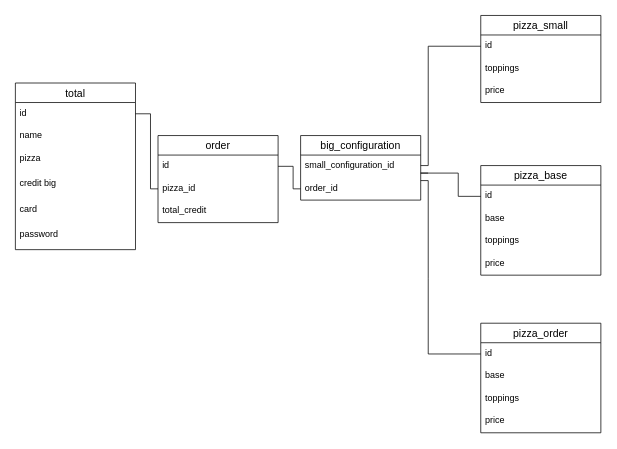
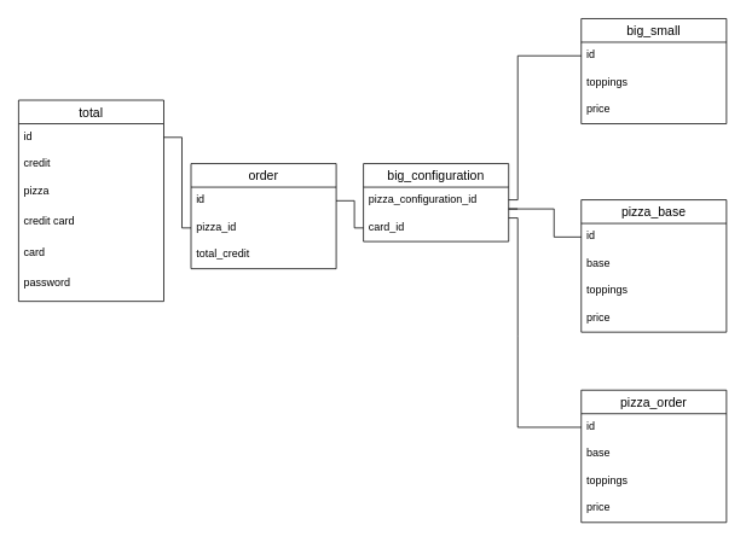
  <mxCell id="0" />
  <mxCell id="1" parent="0" />
  <mxCell id="2" value="pizza_order" style="swimlane;fontStyle=0;childLayout=stackLayout;horizontal=1;startSize=26;horizontalStack=0;resizeParent=1;resizeParentMax=0;resizeLast=0;collapsible=1;marginBottom=0;align=center;fontSize=14;" vertex="1" parent="1"><mxGeometry x="640" y="430" width="160" height="146" as="geometry" /></mxCell>
  <mxCell id="3" value="id" style="text;strokeColor=none;fillColor=none;spacingLeft=4;spacingRight=4;overflow=hidden;rotatable=0;points=[[0,0.5],[1,0.5]];portConstraint=eastwest;fontSize=12;" vertex="1" parent="2"><mxGeometry y="26" width="160" height="30" as="geometry" /></mxCell>
  <mxCell id="4" value="base" style="text;strokeColor=none;fillColor=none;spacingLeft=4;spacingRight=4;overflow=hidden;rotatable=0;points=[[0,0.5],[1,0.5]];portConstraint=eastwest;fontSize=12;" vertex="1" parent="2"><mxGeometry y="56" width="160" height="30" as="geometry" /></mxCell>
  <mxCell id="5" value="toppings" style="text;strokeColor=none;fillColor=none;spacingLeft=4;spacingRight=4;overflow=hidden;rotatable=0;points=[[0,0.5],[1,0.5]];portConstraint=eastwest;fontSize=12;" vertex="1" parent="2"><mxGeometry y="86" width="160" height="30" as="geometry" /></mxCell>
  <mxCell id="6" value="price" style="text;strokeColor=none;fillColor=none;spacingLeft=4;spacingRight=4;overflow=hidden;rotatable=0;points=[[0,0.5],[1,0.5]];portConstraint=eastwest;fontSize=12;" vertex="1" parent="2"><mxGeometry y="116" width="160" height="30" as="geometry" /></mxCell>
  <mxCell id="7" value="total" style="swimlane;fontStyle=0;childLayout=stackLayout;horizontal=1;startSize=26;horizontalStack=0;resizeParent=1;resizeParentMax=0;resizeLast=0;collapsible=1;marginBottom=0;align=center;fontSize=14;" vertex="1" parent="1"><mxGeometry x="20" y="110" width="160" height="222" as="geometry" /></mxCell>
  <mxCell id="8" value="id" style="text;strokeColor=none;fillColor=none;spacingLeft=4;spacingRight=4;overflow=hidden;rotatable=0;points=[[0,0.5],[1,0.5]];portConstraint=eastwest;fontSize=12;" vertex="1" parent="7"><mxGeometry y="26" width="160" height="30" as="geometry" /></mxCell>
- <mxCell id="9" value="name" style="text;strokeColor=none;fillColor=none;spacingLeft=4;spacingRight=4;overflow=hidden;rotatable=0;points=[[0,0.5],[1,0.5]];portConstraint=eastwest;fontSize=12;" vertex="1" parent="7"><mxGeometry y="56" width="160" height="30" as="geometry" /></mxCell>
+ <mxCell id="9" value="credit" style="text;strokeColor=none;fillColor=none;spacingLeft=4;spacingRight=4;overflow=hidden;rotatable=0;points=[[0,0.5],[1,0.5]];portConstraint=eastwest;fontSize=12;" vertex="1" parent="7"><mxGeometry y="56" width="160" height="30" as="geometry" /></mxCell>
  <mxCell id="10" value="pizza" style="text;strokeColor=none;fillColor=none;spacingLeft=4;spacingRight=4;overflow=hidden;rotatable=0;points=[[0,0.5],[1,0.5]];portConstraint=eastwest;fontSize=12;" vertex="1" parent="7"><mxGeometry y="86" width="160" height="34" as="geometry" /></mxCell>
- <mxCell id="11" value="credit big" style="text;strokeColor=none;fillColor=none;spacingLeft=4;spacingRight=4;overflow=hidden;rotatable=0;points=[[0,0.5],[1,0.5]];portConstraint=eastwest;fontSize=12;" vertex="1" parent="7"><mxGeometry y="120" width="160" height="34" as="geometry" /></mxCell>
+ <mxCell id="11" value="credit card" style="text;strokeColor=none;fillColor=none;spacingLeft=4;spacingRight=4;overflow=hidden;rotatable=0;points=[[0,0.5],[1,0.5]];portConstraint=eastwest;fontSize=12;" vertex="1" parent="7"><mxGeometry y="120" width="160" height="34" as="geometry" /></mxCell>
  <mxCell id="12" value="card" style="text;strokeColor=none;fillColor=none;spacingLeft=4;spacingRight=4;overflow=hidden;rotatable=0;points=[[0,0.5],[1,0.5]];portConstraint=eastwest;fontSize=12;" vertex="1" parent="7"><mxGeometry y="154" width="160" height="34" as="geometry" /></mxCell>
  <mxCell id="13" value="password" style="text;strokeColor=none;fillColor=none;spacingLeft=4;spacingRight=4;overflow=hidden;rotatable=0;points=[[0,0.5],[1,0.5]];portConstraint=eastwest;fontSize=12;" vertex="1" parent="7"><mxGeometry y="188" width="160" height="34" as="geometry" /></mxCell>
  <mxCell id="14" value="pizza_base" style="swimlane;fontStyle=0;childLayout=stackLayout;horizontal=1;startSize=26;horizontalStack=0;resizeParent=1;resizeParentMax=0;resizeLast=0;collapsible=1;marginBottom=0;align=center;fontSize=14;" vertex="1" parent="1"><mxGeometry x="640" y="220" width="160" height="146" as="geometry" /></mxCell>
  <mxCell id="15" value="id" style="text;strokeColor=none;fillColor=none;spacingLeft=4;spacingRight=4;overflow=hidden;rotatable=0;points=[[0,0.5],[1,0.5]];portConstraint=eastwest;fontSize=12;" vertex="1" parent="14"><mxGeometry y="26" width="160" height="30" as="geometry" /></mxCell>
  <mxCell id="16" value="base" style="text;strokeColor=none;fillColor=none;spacingLeft=4;spacingRight=4;overflow=hidden;rotatable=0;points=[[0,0.5],[1,0.5]];portConstraint=eastwest;fontSize=12;" vertex="1" parent="14"><mxGeometry y="56" width="160" height="30" as="geometry" /></mxCell>
  <mxCell id="17" value="toppings" style="text;strokeColor=none;fillColor=none;spacingLeft=4;spacingRight=4;overflow=hidden;rotatable=0;points=[[0,0.5],[1,0.5]];portConstraint=eastwest;fontSize=12;" vertex="1" parent="14"><mxGeometry y="86" width="160" height="30" as="geometry" /></mxCell>
  <mxCell id="18" value="price" style="text;strokeColor=none;fillColor=none;spacingLeft=4;spacingRight=4;overflow=hidden;rotatable=0;points=[[0,0.5],[1,0.5]];portConstraint=eastwest;fontSize=12;" vertex="1" parent="14"><mxGeometry y="116" width="160" height="30" as="geometry" /></mxCell>
- <mxCell id="19" value="pizza_small" style="swimlane;fontStyle=0;childLayout=stackLayout;horizontal=1;startSize=26;horizontalStack=0;resizeParent=1;resizeParentMax=0;resizeLast=0;collapsible=1;marginBottom=0;align=center;fontSize=14;" vertex="1" parent="1"><mxGeometry x="640" y="20" width="160" height="116" as="geometry" /></mxCell>
+ <mxCell id="19" value="big_small" style="swimlane;fontStyle=0;childLayout=stackLayout;horizontal=1;startSize=26;horizontalStack=0;resizeParent=1;resizeParentMax=0;resizeLast=0;collapsible=1;marginBottom=0;align=center;fontSize=14;" vertex="1" parent="1"><mxGeometry x="640" y="20" width="160" height="116" as="geometry" /></mxCell>
  <mxCell id="20" value="id" style="text;strokeColor=none;fillColor=none;spacingLeft=4;spacingRight=4;overflow=hidden;rotatable=0;points=[[0,0.5],[1,0.5]];portConstraint=eastwest;fontSize=12;" vertex="1" parent="19"><mxGeometry y="26" width="160" height="30" as="geometry" /></mxCell>
  <mxCell id="21" value="toppings" style="text;strokeColor=none;fillColor=none;spacingLeft=4;spacingRight=4;overflow=hidden;rotatable=0;points=[[0,0.5],[1,0.5]];portConstraint=eastwest;fontSize=12;" vertex="1" parent="19"><mxGeometry y="56" width="160" height="30" as="geometry" /></mxCell>
  <mxCell id="22" value="price" style="text;strokeColor=none;fillColor=none;spacingLeft=4;spacingRight=4;overflow=hidden;rotatable=0;points=[[0,0.5],[1,0.5]];portConstraint=eastwest;fontSize=12;" vertex="1" parent="19"><mxGeometry y="86" width="160" height="30" as="geometry" /></mxCell>
  <mxCell id="23" value="order" style="swimlane;fontStyle=0;childLayout=stackLayout;horizontal=1;startSize=26;horizontalStack=0;resizeParent=1;resizeParentMax=0;resizeLast=0;collapsible=1;marginBottom=0;align=center;fontSize=14;" vertex="1" parent="1"><mxGeometry x="210" y="180" width="160" height="116" as="geometry" /></mxCell>
  <mxCell id="24" value="id" style="text;strokeColor=none;fillColor=none;spacingLeft=4;spacingRight=4;overflow=hidden;rotatable=0;points=[[0,0.5],[1,0.5]];portConstraint=eastwest;fontSize=12;" vertex="1" parent="23"><mxGeometry y="26" width="160" height="30" as="geometry" /></mxCell>
  <mxCell id="25" value="pizza_id" style="text;strokeColor=none;fillColor=none;spacingLeft=4;spacingRight=4;overflow=hidden;rotatable=0;points=[[0,0.5],[1,0.5]];portConstraint=eastwest;fontSize=12;" vertex="1" parent="23"><mxGeometry y="56" width="160" height="30" as="geometry" /></mxCell>
  <mxCell id="26" value="total_credit" style="text;strokeColor=none;fillColor=none;spacingLeft=4;spacingRight=4;overflow=hidden;rotatable=0;points=[[0,0.5],[1,0.5]];portConstraint=eastwest;fontSize=12;" vertex="1" parent="23"><mxGeometry y="86" width="160" height="30" as="geometry" /></mxCell>
  <mxCell id="27" value="" style="endArrow=none;html=1;rounded=0;entryX=0;entryY=0.5;entryDx=0;entryDy=0;exitX=1;exitY=0.5;exitDx=0;exitDy=0;" edge="1" parent="1" source="8" target="25"><mxGeometry relative="1" as="geometry"><mxPoint x="230" y="190" as="sourcePoint" /><mxPoint x="390" y="190" as="targetPoint" /><Array as="points"><mxPoint x="200" y="151" /><mxPoint x="200" y="251" /></Array></mxGeometry></mxCell>
  <mxCell id="28" value="" style="endArrow=none;html=1;rounded=0;entryX=0;entryY=0.5;entryDx=0;entryDy=0;" edge="1" parent="1" target="20"><mxGeometry relative="1" as="geometry"><mxPoint x="560" y="220" as="sourcePoint" /><mxPoint x="530" y="60" as="targetPoint" /><Array as="points"><mxPoint x="570" y="220" /><mxPoint x="570" y="61" /></Array></mxGeometry></mxCell>
  <mxCell id="29" value="" style="endArrow=none;html=1;rounded=0;entryX=0;entryY=0.5;entryDx=0;entryDy=0;" edge="1" parent="1" target="15"><mxGeometry relative="1" as="geometry"><mxPoint x="570" y="230" as="sourcePoint" /><mxPoint x="560" y="260" as="targetPoint" /><Array as="points"><mxPoint x="560" y="230" /><mxPoint x="570" y="230" /><mxPoint x="610" y="230" /><mxPoint x="610" y="261" /></Array></mxGeometry></mxCell>
  <mxCell id="30" value="" style="endArrow=none;html=1;rounded=0;entryX=0;entryY=0.5;entryDx=0;entryDy=0;" edge="1" parent="1" target="3"><mxGeometry relative="1" as="geometry"><mxPoint x="560" y="240" as="sourcePoint" /><mxPoint x="540" y="470" as="targetPoint" /><Array as="points"><mxPoint x="570" y="240" /><mxPoint x="570" y="370" /><mxPoint x="570" y="471" /></Array></mxGeometry></mxCell>
  <mxCell id="31" value="big_configuration" style="swimlane;fontStyle=0;childLayout=stackLayout;horizontal=1;startSize=26;horizontalStack=0;resizeParent=1;resizeParentMax=0;resizeLast=0;collapsible=1;marginBottom=0;align=center;fontSize=14;" vertex="1" parent="1"><mxGeometry x="400" y="180" width="160" height="86" as="geometry" /></mxCell>
- <mxCell id="32" value="small_configuration_id" style="text;strokeColor=none;fillColor=none;spacingLeft=4;spacingRight=4;overflow=hidden;rotatable=0;points=[[0,0.5],[1,0.5]];portConstraint=eastwest;fontSize=12;" vertex="1" parent="31"><mxGeometry y="26" width="160" height="30" as="geometry" /></mxCell>
- <mxCell id="33" value="order_id" style="text;strokeColor=none;fillColor=none;spacingLeft=4;spacingRight=4;overflow=hidden;rotatable=0;points=[[0,0.5],[1,0.5]];portConstraint=eastwest;fontSize=12;" vertex="1" parent="31"><mxGeometry y="56" width="160" height="30" as="geometry" /></mxCell>
+ <mxCell id="32" value="pizza_configuration_id" style="text;strokeColor=none;fillColor=none;spacingLeft=4;spacingRight=4;overflow=hidden;rotatable=0;points=[[0,0.5],[1,0.5]];portConstraint=eastwest;fontSize=12;" vertex="1" parent="31"><mxGeometry y="26" width="160" height="30" as="geometry" /></mxCell>
+ <mxCell id="33" value="card_id" style="text;strokeColor=none;fillColor=none;spacingLeft=4;spacingRight=4;overflow=hidden;rotatable=0;points=[[0,0.5],[1,0.5]];portConstraint=eastwest;fontSize=12;" vertex="1" parent="31"><mxGeometry y="56" width="160" height="30" as="geometry" /></mxCell>
  <mxCell id="34" value="" style="endArrow=none;html=1;rounded=0;exitX=1;exitY=0.5;exitDx=0;exitDy=0;entryX=0;entryY=0.5;entryDx=0;entryDy=0;" edge="1" parent="1" source="24" target="33"><mxGeometry relative="1" as="geometry"><mxPoint x="360" y="340" as="sourcePoint" /><mxPoint x="520" y="340" as="targetPoint" /><Array as="points"><mxPoint x="390" y="221" /><mxPoint x="390" y="251" /></Array></mxGeometry></mxCell>
